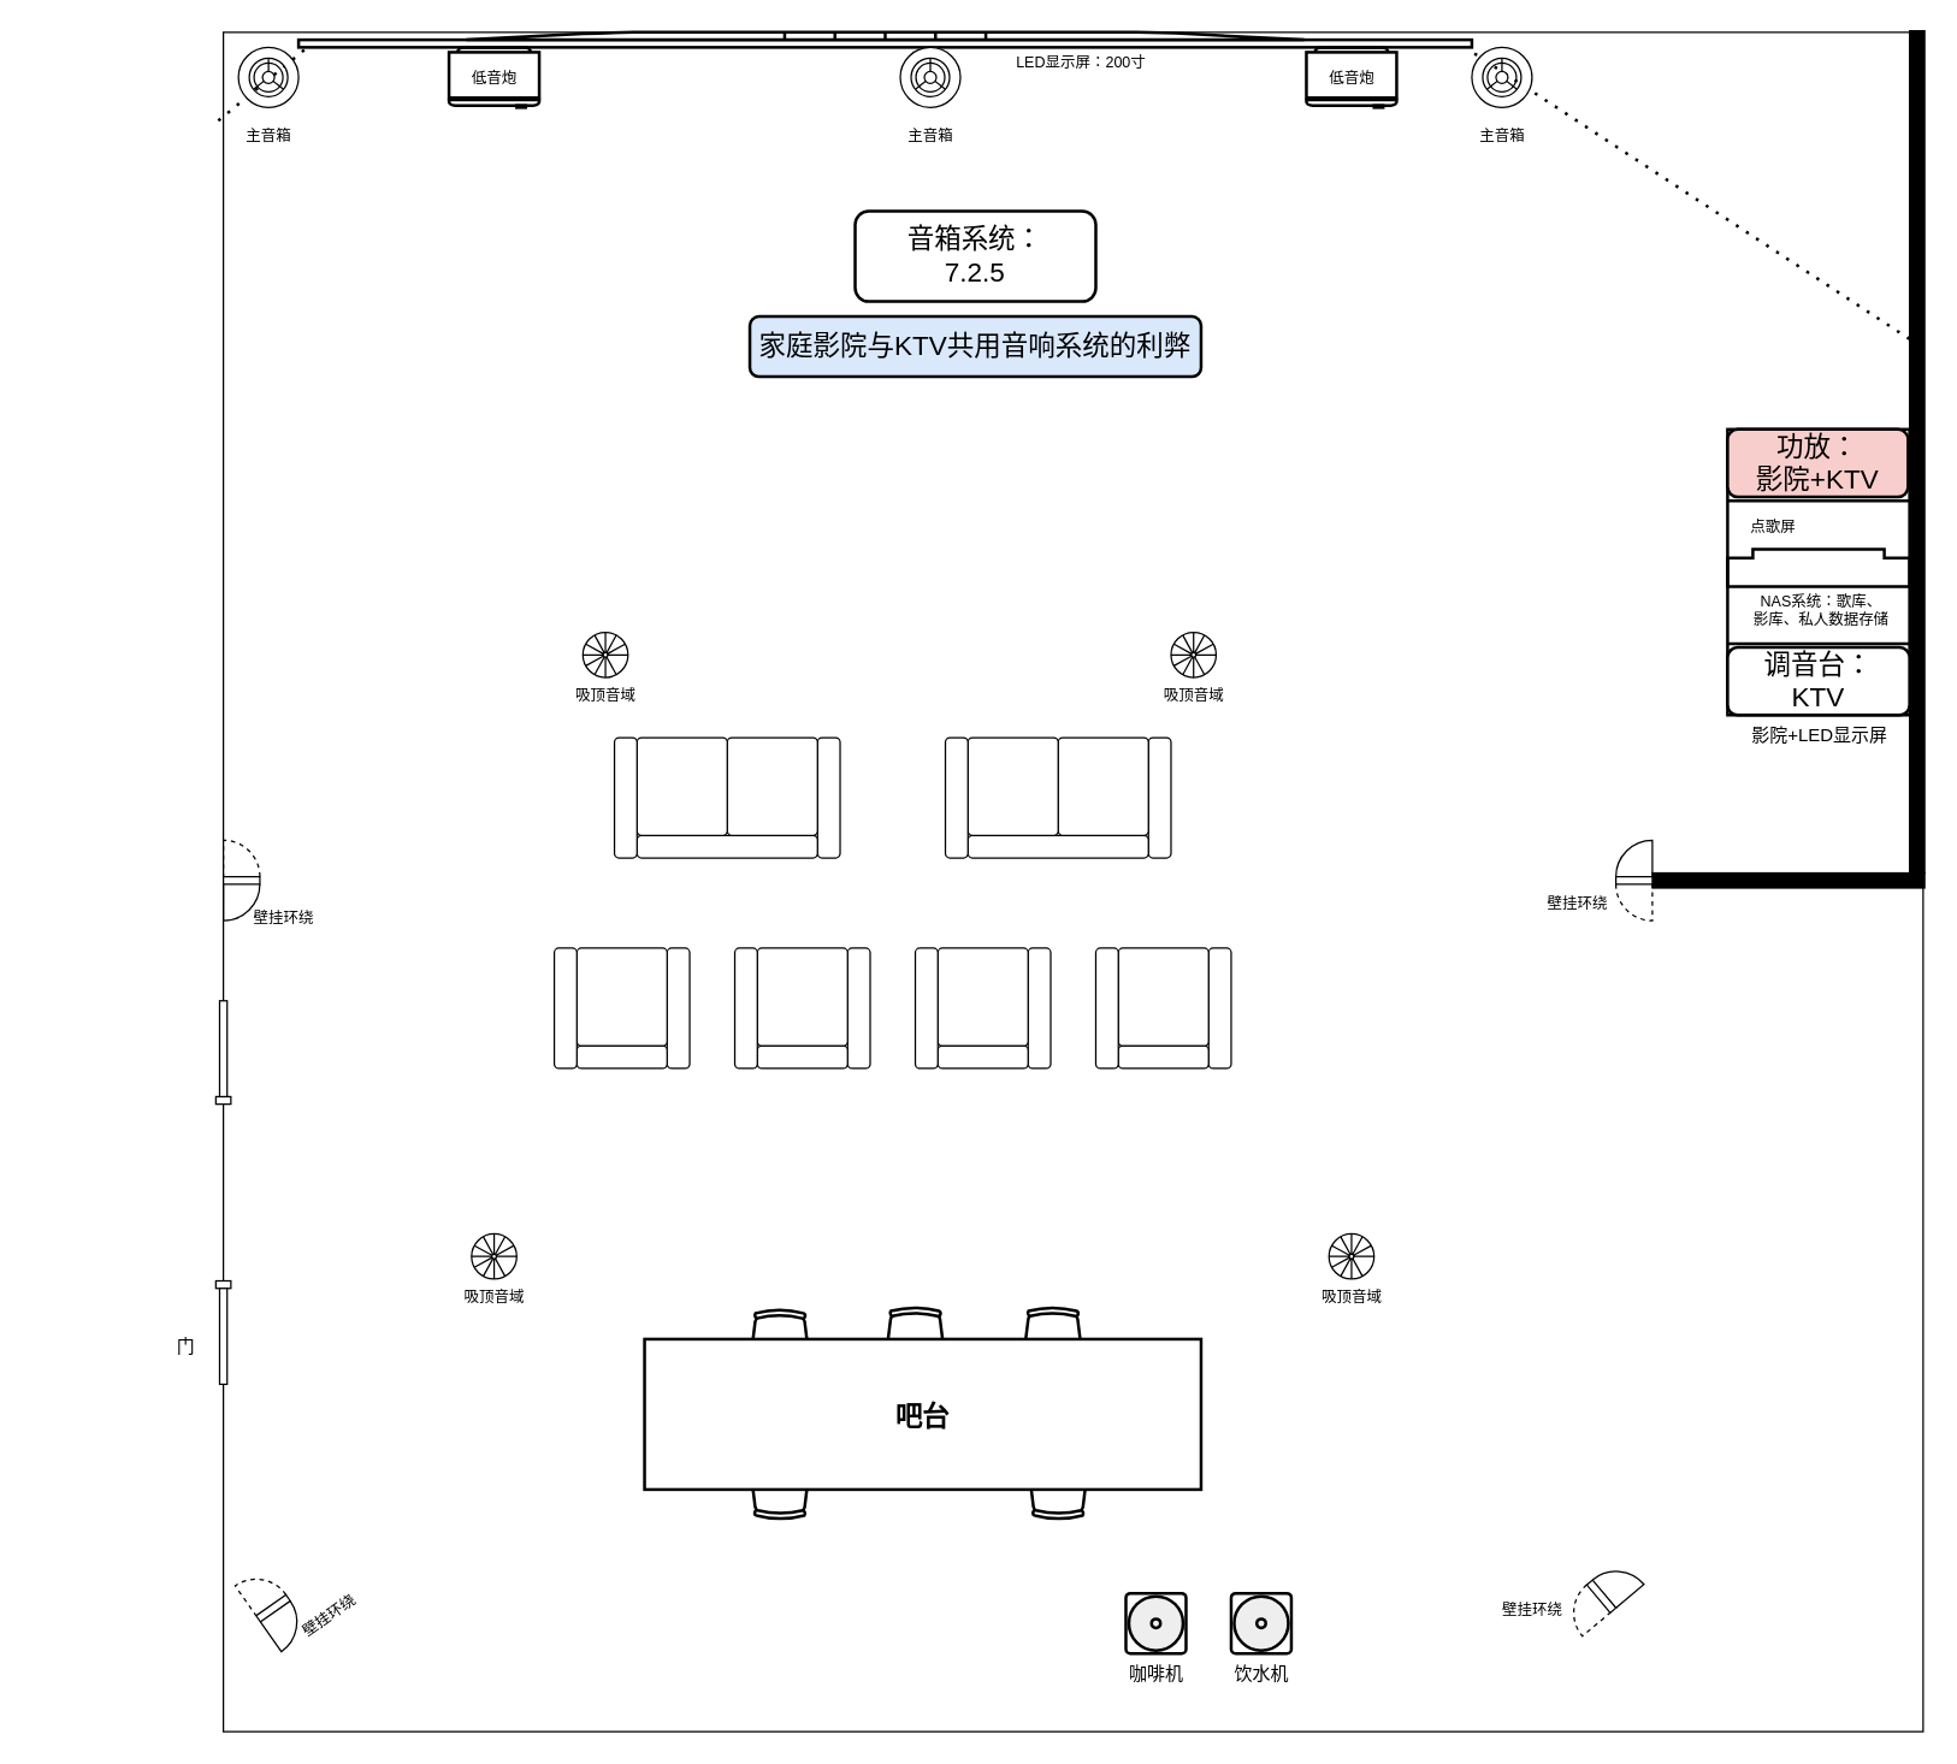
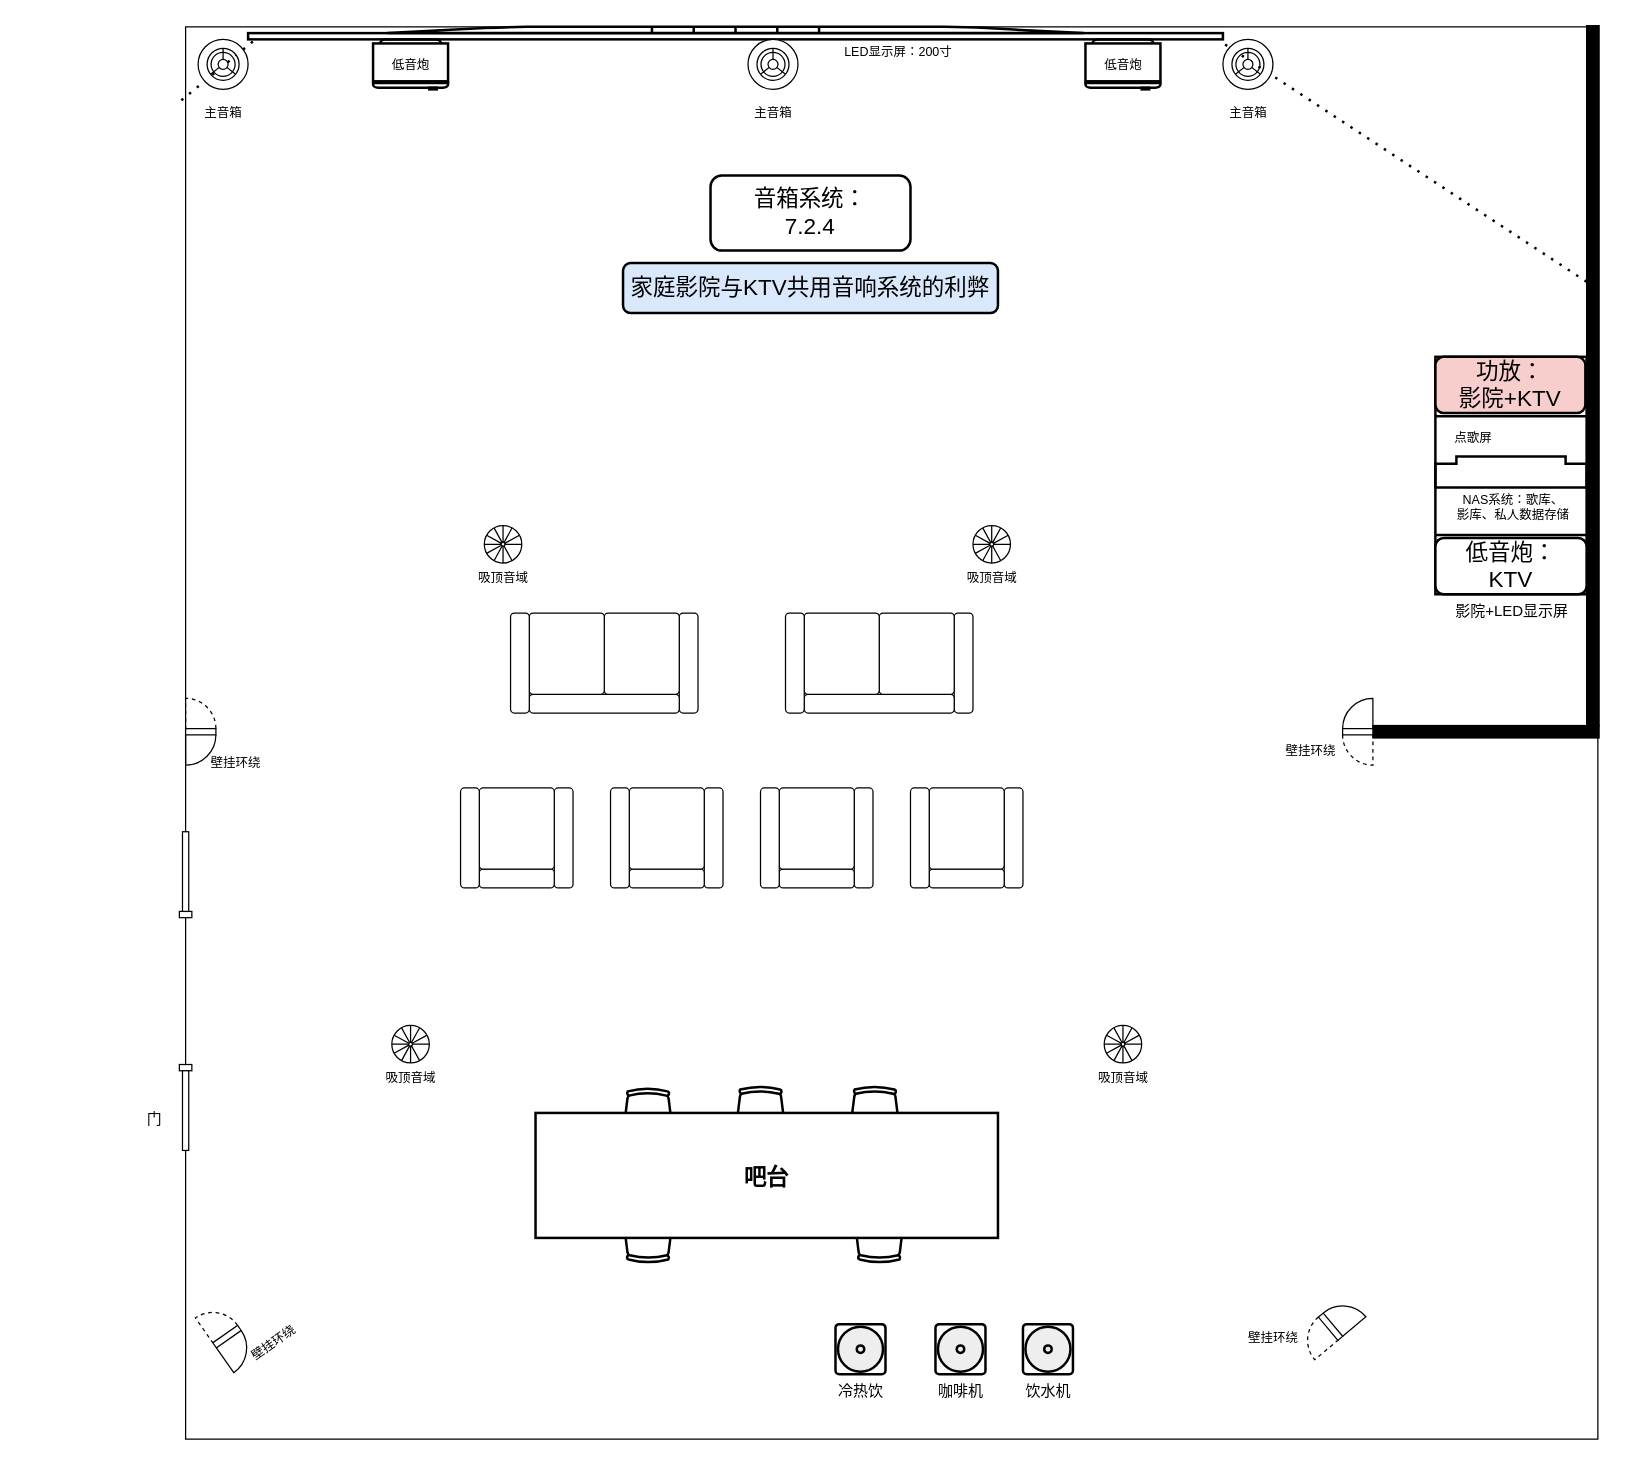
  <mxCell id="0" />
  <mxCell id="1" parent="0" />
  <mxCell id="2" value="" style="whiteSpace=wrap;html=1;aspect=fixed;" vertex="1" parent="1"><mxGeometry x="148" y="21" width="1130" height="1130" as="geometry" /></mxCell>
  <mxCell id="3" value="" style="verticalLabelPosition=bottom;html=1;verticalAlign=top;align=center;shape=mxgraph.floorplan.doorDoublePocket;dx=0.25;rotation=90;" vertex="1" parent="1"><mxGeometry x="20.5" y="787.5" width="255" height="10" as="geometry" /></mxCell>
  <mxCell id="4" value="门" style="text;html=1;resizable=0;autosize=1;align=center;verticalAlign=middle;points=[];fillColor=none;strokeColor=none;rounded=0;" vertex="1" parent="1"><mxGeometry x="108" y="885" width="30" height="20" as="geometry" /></mxCell>
  <mxCell id="5" value="" style="verticalLabelPosition=bottom;html=1;verticalAlign=top;align=center;shape=mxgraph.floorplan.flat_tv;strokeWidth=2;" vertex="1" parent="1"><mxGeometry x="198" y="21" width="780" height="10" as="geometry" /></mxCell>
  <mxCell id="6" value="" style="verticalLabelPosition=bottom;html=1;verticalAlign=top;align=center;shape=mxgraph.floorplan.wall;fillColor=#000000;" vertex="1" parent="1"><mxGeometry x="1098" y="580" width="181" height="10" as="geometry" /></mxCell>
  <mxCell id="7" value="" style="verticalLabelPosition=bottom;html=1;verticalAlign=top;align=center;shape=mxgraph.floorplan.wall;fillColor=#000000;direction=south;" vertex="1" parent="1"><mxGeometry x="1269" y="20" width="10" height="560" as="geometry" /></mxCell>
  <mxCell id="8" value="影院+LED显示屏" style="verticalLabelPosition=bottom;dashed=0;shadow=0;html=1;align=center;verticalAlign=top;shape=mxgraph.cabinets.cb_2p;strokeWidth=2;" vertex="1" parent="1"><mxGeometry x="1148" y="285" width="121" height="190" as="geometry" /></mxCell>
  <mxCell id="9" value="饮水机" style="verticalLabelPosition=bottom;html=1;verticalAlign=top;align=center;shape=mxgraph.floorplan.water_cooler;strokeWidth=2;" vertex="1" parent="1"><mxGeometry x="818" y="1059" width="40" height="40" as="geometry" /></mxCell>
  <mxCell id="10" value="" style="verticalLabelPosition=bottom;html=1;verticalAlign=top;align=center;shape=mxgraph.floorplan.office_chair;shadow=0;strokeWidth=2;" vertex="1" parent="1"><mxGeometry x="498" y="870" width="40" height="43" as="geometry" /></mxCell>
  <mxCell id="11" value="" style="verticalLabelPosition=bottom;html=1;verticalAlign=top;align=center;shape=mxgraph.floorplan.office_chair;shadow=0;direction=west;strokeWidth=2;" vertex="1" parent="1"><mxGeometry x="498" y="967" width="40" height="43" as="geometry" /></mxCell>
  <mxCell id="12" value="" style="verticalLabelPosition=bottom;html=1;verticalAlign=top;align=center;shape=mxgraph.floorplan.office_chair;shadow=0;direction=south;strokeWidth=2;rotation=-90;" vertex="1" parent="1"><mxGeometry x="678" y="870" width="43" height="40" as="geometry" /></mxCell>
  <mxCell id="13" value="" style="verticalLabelPosition=bottom;html=1;verticalAlign=top;align=center;shape=mxgraph.floorplan.office_chair;shadow=0;strokeWidth=2;" vertex="1" parent="1"><mxGeometry x="588" y="868.5" width="40" height="43" as="geometry" /></mxCell>
  <mxCell id="14" value="" style="verticalLabelPosition=bottom;html=1;verticalAlign=top;align=center;shape=mxgraph.floorplan.office_chair;shadow=0;direction=west;strokeWidth=2;" vertex="1" parent="1"><mxGeometry x="683" y="967" width="40" height="43" as="geometry" /></mxCell>
  <mxCell id="15" value="吧台" style="shape=rect;shadow=0;strokeWidth=2;fontSize=18;fontStyle=1" vertex="1" parent="1"><mxGeometry x="428" y="890" width="370" height="100" as="geometry" /></mxCell>
  <mxCell id="16" value="咖啡机" style="verticalLabelPosition=bottom;html=1;verticalAlign=top;align=center;shape=mxgraph.floorplan.water_cooler;strokeWidth=2;" vertex="1" parent="1"><mxGeometry x="748" y="1059" width="40" height="40" as="geometry" /></mxCell>
+ <mxCell id="17" value="冷热饮" style="verticalLabelPosition=bottom;html=1;verticalAlign=top;align=center;shape=mxgraph.floorplan.water_cooler;strokeWidth=2;" vertex="1" parent="1"><mxGeometry x="668" y="1059" width="40" height="40" as="geometry" /></mxCell>
  <mxCell id="18" value="" style="verticalLabelPosition=bottom;html=1;verticalAlign=top;align=center;shape=mxgraph.floorplan.sofa;fontSize=18;strokeWidth=1;rotation=-180;" vertex="1" parent="1"><mxGeometry x="368" y="630" width="90" height="80" as="geometry" /></mxCell>
  <mxCell id="19" value="" style="verticalLabelPosition=bottom;html=1;verticalAlign=top;align=center;shape=mxgraph.floorplan.couch;fontSize=18;strokeWidth=1;rotation=-180;" vertex="1" parent="1"><mxGeometry x="408" y="490" width="150" height="80" as="geometry" /></mxCell>
  <mxCell id="20" value="" style="verticalLabelPosition=bottom;html=1;verticalAlign=top;align=center;shape=mxgraph.floorplan.sofa;fontSize=18;strokeWidth=1;rotation=-180;" vertex="1" parent="1"><mxGeometry x="488" y="630" width="90" height="80" as="geometry" /></mxCell>
  <mxCell id="21" value="" style="verticalLabelPosition=bottom;html=1;verticalAlign=top;align=center;shape=mxgraph.floorplan.sofa;fontSize=18;strokeWidth=1;rotation=-180;" vertex="1" parent="1"><mxGeometry x="608" y="630" width="90" height="80" as="geometry" /></mxCell>
  <mxCell id="22" value="" style="verticalLabelPosition=bottom;html=1;verticalAlign=top;align=center;shape=mxgraph.floorplan.sofa;fontSize=18;strokeWidth=1;rotation=-180;" vertex="1" parent="1"><mxGeometry x="728" y="630" width="90" height="80" as="geometry" /></mxCell>
  <mxCell id="23" value="" style="verticalLabelPosition=bottom;html=1;verticalAlign=top;align=center;shape=mxgraph.floorplan.couch;fontSize=18;strokeWidth=1;rotation=-180;" vertex="1" parent="1"><mxGeometry x="628" y="490" width="150" height="80" as="geometry" /></mxCell>
  <mxCell id="24" value="" style="endArrow=none;dashed=1;html=1;dashPattern=1 3;strokeWidth=2;rounded=0;fontSize=18;entryX=0.006;entryY=1.1;entryDx=0;entryDy=0;entryPerimeter=0;exitX=-0.003;exitY=0.052;exitDx=0;exitDy=0;exitPerimeter=0;" edge="1" parent="1" source="2" target="5"><mxGeometry width="50" height="50" relative="1" as="geometry"><mxPoint x="198" y="120" as="sourcePoint" /><mxPoint x="248" y="70" as="targetPoint" /></mxGeometry></mxCell>
  <mxCell id="25" value="" style="endArrow=none;dashed=1;html=1;dashPattern=1 3;strokeWidth=2;rounded=0;fontSize=18;entryX=1;entryY=1.3;entryDx=0;entryDy=0;entryPerimeter=0;exitX=0.366;exitY=1;exitDx=0;exitDy=0;exitPerimeter=0;" edge="1" parent="1" source="7" target="5"><mxGeometry width="50" height="50" relative="1" as="geometry"><mxPoint x="158" y="232.27" as="sourcePoint" /><mxPoint x="212.68" y="42" as="targetPoint" /></mxGeometry></mxCell>
  <mxCell id="26" value="" style="verticalLabelPosition=bottom;html=1;verticalAlign=top;align=center;shape=mxgraph.floorplan.refrigerator;fontSize=18;strokeWidth=2;" vertex="1" parent="1"><mxGeometry x="298" y="31" width="60" height="40" as="geometry" /></mxCell>
- <mxCell id="27" value="音箱系统：&lt;br&gt;7.2.5" style="rounded=1;whiteSpace=wrap;html=1;fontSize=18;strokeWidth=2;" vertex="1" parent="1"><mxGeometry x="568" y="140" width="160" height="60" as="geometry" /></mxCell>
+ <mxCell id="27" value="音箱系统：&lt;br&gt;7.2.4" style="rounded=1;whiteSpace=wrap;html=1;fontSize=18;strokeWidth=2;" vertex="1" parent="1"><mxGeometry x="568" y="140" width="160" height="60" as="geometry" /></mxCell>
  <mxCell id="28" value="" style="verticalLabelPosition=bottom;html=1;verticalAlign=top;align=center;shape=mxgraph.floorplan.refrigerator;fontSize=18;strokeWidth=2;" vertex="1" parent="1"><mxGeometry x="868" y="31" width="60" height="40" as="geometry" /></mxCell>
  <mxCell id="29" value="&lt;font style=&quot;font-size: 10px&quot;&gt;主音箱&lt;/font&gt;" style="verticalLabelPosition=bottom;html=1;verticalAlign=top;align=center;shape=mxgraph.floorplan.floor_lamp;fontSize=18;strokeWidth=1;" vertex="1" parent="1"><mxGeometry x="158" y="31" width="40" height="40" as="geometry" /></mxCell>
  <mxCell id="30" value="&lt;font style=&quot;font-size: 10px&quot;&gt;主音箱&lt;/font&gt;" style="verticalLabelPosition=bottom;html=1;verticalAlign=top;align=center;shape=mxgraph.floorplan.floor_lamp;fontSize=18;strokeWidth=1;" vertex="1" parent="1"><mxGeometry x="978" y="31" width="40" height="40" as="geometry" /></mxCell>
  <mxCell id="31" value="&lt;font style=&quot;font-size: 10px&quot;&gt;主音箱&lt;/font&gt;" style="verticalLabelPosition=bottom;html=1;verticalAlign=top;align=center;shape=mxgraph.floorplan.floor_lamp;fontSize=18;strokeWidth=1;" vertex="1" parent="1"><mxGeometry x="598" y="31" width="40" height="40" as="geometry" /></mxCell>
  <mxCell id="32" value="低音炮" style="text;html=1;align=center;verticalAlign=middle;resizable=0;points=[];autosize=1;strokeColor=none;fillColor=none;fontSize=10;" vertex="1" parent="1"><mxGeometry x="303" y="41" width="50" height="20" as="geometry" /></mxCell>
  <mxCell id="33" value="低音炮" style="text;html=1;align=center;verticalAlign=middle;resizable=0;points=[];autosize=1;strokeColor=none;fillColor=none;fontSize=10;" vertex="1" parent="1"><mxGeometry x="873" y="41" width="50" height="20" as="geometry" /></mxCell>
  <mxCell id="34" value="" style="verticalLabelPosition=bottom;html=1;verticalAlign=top;align=center;shape=mxgraph.floorplan.doorDoubleAction;aspect=fixed;fontSize=10;strokeWidth=1;rotation=-180;" vertex="1" parent="1"><mxGeometry x="1073.76" y="560" width="24.24" height="50" as="geometry" /></mxCell>
  <mxCell id="35" value="壁挂环绕" style="text;html=1;align=center;verticalAlign=middle;resizable=0;points=[];autosize=1;strokeColor=none;fillColor=none;fontSize=10;" vertex="1" parent="1"><mxGeometry x="1018" y="590" width="60" height="20" as="geometry" /></mxCell>
  <mxCell id="36" value="" style="group" vertex="1" connectable="0" parent="1"><mxGeometry x="148" y="560" width="70" height="60" as="geometry" /></mxCell>
  <mxCell id="37" value="" style="verticalLabelPosition=bottom;html=1;verticalAlign=top;align=center;shape=mxgraph.floorplan.doorDoubleAction;aspect=fixed;fontSize=10;strokeWidth=1;" vertex="1" parent="36"><mxGeometry width="24.24" height="50" as="geometry" /></mxCell>
  <mxCell id="38" value="壁挂环绕" style="text;html=1;align=center;verticalAlign=middle;resizable=0;points=[];autosize=1;strokeColor=none;fillColor=none;fontSize=10;" vertex="1" parent="36"><mxGeometry x="10" y="40" width="60" height="20" as="geometry" /></mxCell>
  <mxCell id="39" value="" style="group;rotation=-35;" vertex="1" connectable="0" parent="1"><mxGeometry x="168" y="1030" width="70" height="60" as="geometry" /></mxCell>
  <mxCell id="40" value="" style="verticalLabelPosition=bottom;html=1;verticalAlign=top;align=center;shape=mxgraph.floorplan.doorDoubleAction;aspect=fixed;fontSize=10;strokeWidth=1;rotation=-35;" vertex="1" parent="39"><mxGeometry x="1" y="14" width="24.24" height="50" as="geometry" /></mxCell>
  <mxCell id="41" value="壁挂环绕" style="text;html=1;align=center;verticalAlign=middle;resizable=0;points=[];autosize=1;strokeColor=none;fillColor=none;fontSize=10;rotation=-35;" vertex="1" parent="39"><mxGeometry x="20" y="34" width="60" height="20" as="geometry" /></mxCell>
  <mxCell id="42" value="" style="group;rotation=-130;" vertex="1" connectable="0" parent="1"><mxGeometry x="1018" y="1010" width="73" height="60" as="geometry" /></mxCell>
  <mxCell id="43" value="" style="verticalLabelPosition=bottom;html=1;verticalAlign=top;align=center;shape=mxgraph.floorplan.doorDoubleAction;aspect=fixed;fontSize=10;strokeWidth=1;rotation=-130;" vertex="1" parent="42"><mxGeometry x="34" y="26" width="24.24" height="50" as="geometry" /></mxCell>
  <mxCell id="44" value="壁挂环绕" style="text;html=1;align=center;verticalAlign=middle;resizable=0;points=[];autosize=1;strokeColor=none;fillColor=none;fontSize=10;" vertex="1" parent="1"><mxGeometry x="988" y="1060" width="60" height="20" as="geometry" /></mxCell>
  <mxCell id="45" value="吸顶音域" style="verticalLabelPosition=bottom;html=1;verticalAlign=top;align=center;shape=mxgraph.floorplan.spiral_stairs;fontSize=10;strokeWidth=1;" vertex="1" parent="1"><mxGeometry x="387" y="420" width="30" height="30" as="geometry" /></mxCell>
  <mxCell id="46" value="吸顶音域" style="verticalLabelPosition=bottom;html=1;verticalAlign=top;align=center;shape=mxgraph.floorplan.spiral_stairs;fontSize=10;strokeWidth=1;" vertex="1" parent="1"><mxGeometry x="313" y="820" width="30" height="30" as="geometry" /></mxCell>
  <mxCell id="47" value="吸顶音域" style="verticalLabelPosition=bottom;html=1;verticalAlign=top;align=center;shape=mxgraph.floorplan.spiral_stairs;fontSize=10;strokeWidth=1;" vertex="1" parent="1"><mxGeometry x="883" y="820" width="30" height="30" as="geometry" /></mxCell>
  <mxCell id="48" value="吸顶音域" style="verticalLabelPosition=bottom;html=1;verticalAlign=top;align=center;shape=mxgraph.floorplan.spiral_stairs;fontSize=10;strokeWidth=1;" vertex="1" parent="1"><mxGeometry x="778" y="420" width="30" height="30" as="geometry" /></mxCell>
  <mxCell id="49" value="功放：&lt;br&gt;影院+KTV" style="rounded=1;whiteSpace=wrap;html=1;fontSize=18;strokeWidth=2;fillColor=#f8cecc;" vertex="1" parent="1"><mxGeometry x="1148" y="285" width="120" height="45" as="geometry" /></mxCell>
  <mxCell id="50" value="LED显示屏：200寸" style="text;html=1;align=center;verticalAlign=middle;resizable=0;points=[];autosize=1;strokeColor=none;fillColor=none;fontSize=10;" vertex="1" parent="1"><mxGeometry x="658" y="31" width="120" height="20" as="geometry" /></mxCell>
- <mxCell id="51" value="调音台：&lt;br&gt;KTV" style="rounded=1;whiteSpace=wrap;html=1;fontSize=18;strokeWidth=2;" vertex="1" parent="1"><mxGeometry x="1148" y="430" width="121" height="45" as="geometry" /></mxCell>
+ <mxCell id="51" value="低音炮：&lt;br&gt;KTV" style="rounded=1;whiteSpace=wrap;html=1;fontSize=18;strokeWidth=2;" vertex="1" parent="1"><mxGeometry x="1148" y="430" width="121" height="45" as="geometry" /></mxCell>
  <mxCell id="52" value="点歌屏" style="text;html=1;align=center;verticalAlign=middle;resizable=0;points=[];autosize=1;strokeColor=none;fillColor=none;fontSize=10;" vertex="1" parent="1"><mxGeometry x="1153" y="340" width="50" height="20" as="geometry" /></mxCell>
  <mxCell id="53" value="NAS系统：歌库、&lt;br&gt;影库、私人数据存储" style="text;html=1;align=center;verticalAlign=middle;resizable=0;points=[];autosize=1;strokeColor=none;fillColor=none;fontSize=10;" vertex="1" parent="1"><mxGeometry x="1150" y="390" width="120" height="30" as="geometry" /></mxCell>
  <mxCell id="54" value="家庭影院与KTV共用音响系统的利弊" style="rounded=1;whiteSpace=wrap;html=1;fontSize=18;strokeWidth=2;fillColor=#dae8fc;" vertex="1" parent="1"><mxGeometry x="498" y="210" width="300" height="40" as="geometry" /></mxCell>
